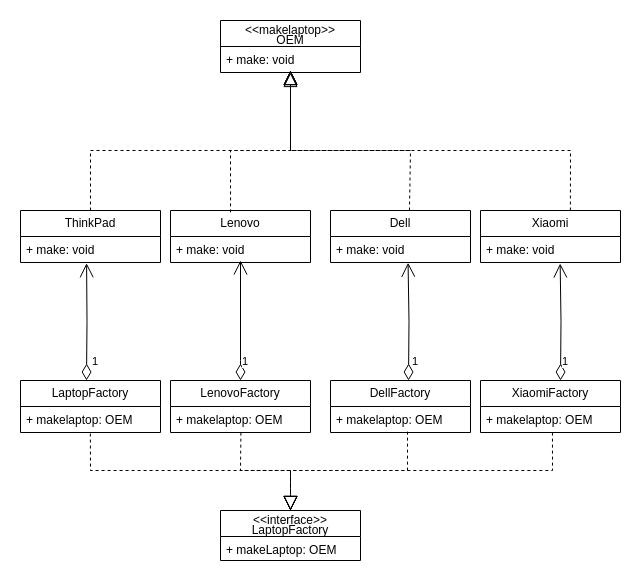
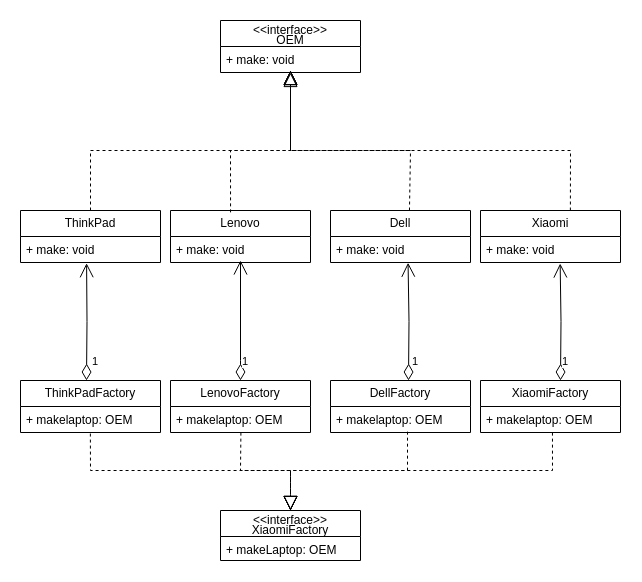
  <mxCell id="0" />
  <mxCell id="1" parent="0" />
- <mxCell id="2" value="&amp;lt;&amp;lt;makelaptop&amp;gt;&amp;gt;&lt;div style=&quot;line-height: 60%;&quot;&gt;OEM&lt;/div&gt;" style="swimlane;fontStyle=0;childLayout=stackLayout;horizontal=1;startSize=26;fillColor=none;horizontalStack=0;resizeParent=1;resizeParentMax=0;resizeLast=0;collapsible=1;marginBottom=0;whiteSpace=wrap;html=1;" vertex="1" parent="1"><mxGeometry x="220" y="20" width="140" height="52" as="geometry" /></mxCell>
+ <mxCell id="2" value="&amp;lt;&amp;lt;interface&amp;gt;&amp;gt;&lt;div style=&quot;line-height: 60%;&quot;&gt;OEM&lt;/div&gt;" style="swimlane;fontStyle=0;childLayout=stackLayout;horizontal=1;startSize=26;fillColor=none;horizontalStack=0;resizeParent=1;resizeParentMax=0;resizeLast=0;collapsible=1;marginBottom=0;whiteSpace=wrap;html=1;" vertex="1" parent="1"><mxGeometry x="220" y="20" width="140" height="52" as="geometry" /></mxCell>
  <mxCell id="3" value="+ make: void" style="text;strokeColor=none;fillColor=none;align=left;verticalAlign=top;spacingLeft=4;spacingRight=4;overflow=hidden;rotatable=0;points=[[0,0.5],[1,0.5]];portConstraint=eastwest;whiteSpace=wrap;html=1;" vertex="1" parent="2"><mxGeometry y="26" width="140" height="26" as="geometry" /></mxCell>
  <mxCell id="4" value="ThinkPad" style="swimlane;fontStyle=0;childLayout=stackLayout;horizontal=1;startSize=26;fillColor=none;horizontalStack=0;resizeParent=1;resizeParentMax=0;resizeLast=0;collapsible=1;marginBottom=0;whiteSpace=wrap;html=1;" vertex="1" parent="1"><mxGeometry x="20" y="210" width="140" height="52" as="geometry" /></mxCell>
  <mxCell id="5" value="+ make: void" style="text;strokeColor=none;fillColor=none;align=left;verticalAlign=top;spacingLeft=4;spacingRight=4;overflow=hidden;rotatable=0;points=[[0,0.5],[1,0.5]];portConstraint=eastwest;whiteSpace=wrap;html=1;" vertex="1" parent="4"><mxGeometry y="26" width="140" height="26" as="geometry" /></mxCell>
  <mxCell id="6" value="Lenovo" style="swimlane;fontStyle=0;childLayout=stackLayout;horizontal=1;startSize=26;fillColor=none;horizontalStack=0;resizeParent=1;resizeParentMax=0;resizeLast=0;collapsible=1;marginBottom=0;whiteSpace=wrap;html=1;" vertex="1" parent="1"><mxGeometry x="170" y="210" width="140" height="52" as="geometry" /></mxCell>
  <mxCell id="7" value="+ make: void" style="text;strokeColor=none;fillColor=none;align=left;verticalAlign=top;spacingLeft=4;spacingRight=4;overflow=hidden;rotatable=0;points=[[0,0.5],[1,0.5]];portConstraint=eastwest;whiteSpace=wrap;html=1;" vertex="1" parent="6"><mxGeometry y="26" width="140" height="26" as="geometry" /></mxCell>
  <mxCell id="8" value="Dell" style="swimlane;fontStyle=0;childLayout=stackLayout;horizontal=1;startSize=26;fillColor=none;horizontalStack=0;resizeParent=1;resizeParentMax=0;resizeLast=0;collapsible=1;marginBottom=0;whiteSpace=wrap;html=1;" vertex="1" parent="1"><mxGeometry x="330" y="210" width="140" height="52" as="geometry" /></mxCell>
  <mxCell id="9" value="+ make: void" style="text;strokeColor=none;fillColor=none;align=left;verticalAlign=top;spacingLeft=4;spacingRight=4;overflow=hidden;rotatable=0;points=[[0,0.5],[1,0.5]];portConstraint=eastwest;whiteSpace=wrap;html=1;" vertex="1" parent="8"><mxGeometry y="26" width="140" height="26" as="geometry" /></mxCell>
  <mxCell id="10" value="Xiaomi" style="swimlane;fontStyle=0;childLayout=stackLayout;horizontal=1;startSize=26;fillColor=none;horizontalStack=0;resizeParent=1;resizeParentMax=0;resizeLast=0;collapsible=1;marginBottom=0;whiteSpace=wrap;html=1;" vertex="1" parent="1"><mxGeometry x="480" y="210" width="140" height="52" as="geometry" /></mxCell>
  <mxCell id="11" value="+ make: void" style="text;strokeColor=none;fillColor=none;align=left;verticalAlign=top;spacingLeft=4;spacingRight=4;overflow=hidden;rotatable=0;points=[[0,0.5],[1,0.5]];portConstraint=eastwest;whiteSpace=wrap;html=1;" vertex="1" parent="10"><mxGeometry y="26" width="140" height="26" as="geometry" /></mxCell>
  <mxCell id="12" value="" style="endArrow=block;dashed=1;endFill=0;endSize=12;html=1;rounded=0;exitX=0.5;exitY=0;exitDx=0;exitDy=0;" edge="1" parent="1" source="4" target="3"><mxGeometry width="160" relative="1" as="geometry"><mxPoint x="180" y="270" as="sourcePoint" /><mxPoint x="340" y="270" as="targetPoint" /><Array as="points"><mxPoint x="90" y="150" /><mxPoint x="290" y="150" /></Array></mxGeometry></mxCell>
  <mxCell id="13" value="" style="endArrow=block;dashed=1;endFill=0;endSize=12;html=1;rounded=0;exitX=0.429;exitY=0.036;exitDx=0;exitDy=0;exitPerimeter=0;" edge="1" parent="1" source="6"><mxGeometry width="160" relative="1" as="geometry"><mxPoint x="180" y="270" as="sourcePoint" /><mxPoint x="290" y="70" as="targetPoint" /><Array as="points"><mxPoint x="230" y="150" /><mxPoint x="290" y="150" /></Array></mxGeometry></mxCell>
  <mxCell id="14" value="" style="endArrow=block;dashed=1;endFill=0;endSize=12;html=1;rounded=0;exitX=0.564;exitY=0;exitDx=0;exitDy=0;exitPerimeter=0;" edge="1" parent="1" source="8"><mxGeometry width="160" relative="1" as="geometry"><mxPoint x="180" y="270" as="sourcePoint" /><mxPoint x="290" y="70" as="targetPoint" /><Array as="points"><mxPoint x="410" y="150" /><mxPoint x="290" y="150" /></Array></mxGeometry></mxCell>
  <mxCell id="15" value="" style="endArrow=block;dashed=1;endFill=0;endSize=12;html=1;rounded=0;exitX=0.642;exitY=0;exitDx=0;exitDy=0;exitPerimeter=0;" edge="1" parent="1" source="10"><mxGeometry width="160" relative="1" as="geometry"><mxPoint x="270" y="320" as="sourcePoint" /><mxPoint x="290" y="70" as="targetPoint" /><Array as="points"><mxPoint x="570" y="150" /><mxPoint x="290" y="150" /></Array></mxGeometry></mxCell>
  <mxCell id="16" value="1" style="endArrow=open;html=1;endSize=12;startArrow=diamondThin;startSize=14;startFill=0;edgeStyle=orthogonalEdgeStyle;align=left;verticalAlign=bottom;rounded=0;entryX=0.472;entryY=1.027;entryDx=0;entryDy=0;entryPerimeter=0;" edge="1" parent="1" target="5"><mxGeometry x="-0.83" y="-4" relative="1" as="geometry"><mxPoint x="86" y="380" as="sourcePoint" /><mxPoint x="300" y="350" as="targetPoint" /><mxPoint as="offset" /></mxGeometry></mxCell>
  <mxCell id="17" value="1" style="endArrow=open;html=1;endSize=12;startArrow=diamondThin;startSize=14;startFill=0;edgeStyle=orthogonalEdgeStyle;align=left;verticalAlign=bottom;rounded=0;" edge="1" parent="1"><mxGeometry x="-0.833" relative="1" as="geometry"><mxPoint x="240" y="380" as="sourcePoint" /><mxPoint x="240" y="260" as="targetPoint" /><Array as="points"><mxPoint x="240" y="360" /><mxPoint x="240" y="360" /></Array><mxPoint as="offset" /></mxGeometry></mxCell>
  <mxCell id="18" value="1" style="endArrow=open;html=1;endSize=12;startArrow=diamondThin;startSize=14;startFill=0;edgeStyle=orthogonalEdgeStyle;align=left;verticalAlign=bottom;rounded=0;entryX=0.554;entryY=1.008;entryDx=0;entryDy=0;entryPerimeter=0;" edge="1" parent="1" target="9"><mxGeometry x="-0.831" y="-2" relative="1" as="geometry"><mxPoint x="408" y="380" as="sourcePoint" /><mxPoint x="410" y="280" as="targetPoint" /><mxPoint as="offset" /></mxGeometry></mxCell>
  <mxCell id="19" value="1" style="endArrow=open;html=1;endSize=12;startArrow=diamondThin;startSize=14;startFill=0;edgeStyle=orthogonalEdgeStyle;align=left;verticalAlign=bottom;rounded=0;entryX=0.569;entryY=1.038;entryDx=0;entryDy=0;entryPerimeter=0;" edge="1" parent="1" target="11"><mxGeometry x="-0.83" relative="1" as="geometry"><mxPoint x="560" y="380" as="sourcePoint" /><mxPoint x="570" y="360" as="targetPoint" /><mxPoint as="offset" /></mxGeometry></mxCell>
- <mxCell id="20" value="LaptopFactory" style="swimlane;fontStyle=0;childLayout=stackLayout;horizontal=1;startSize=26;fillColor=none;horizontalStack=0;resizeParent=1;resizeParentMax=0;resizeLast=0;collapsible=1;marginBottom=0;whiteSpace=wrap;html=1;" vertex="1" parent="1"><mxGeometry x="20" y="380" width="140" height="52" as="geometry" /></mxCell>
+ <mxCell id="20" value="ThinkPadFactory" style="swimlane;fontStyle=0;childLayout=stackLayout;horizontal=1;startSize=26;fillColor=none;horizontalStack=0;resizeParent=1;resizeParentMax=0;resizeLast=0;collapsible=1;marginBottom=0;whiteSpace=wrap;html=1;" vertex="1" parent="1"><mxGeometry x="20" y="380" width="140" height="52" as="geometry" /></mxCell>
  <mxCell id="21" value="+ makelaptop: OEM" style="text;strokeColor=none;fillColor=none;align=left;verticalAlign=top;spacingLeft=4;spacingRight=4;overflow=hidden;rotatable=0;points=[[0,0.5],[1,0.5]];portConstraint=eastwest;whiteSpace=wrap;html=1;" vertex="1" parent="20"><mxGeometry y="26" width="140" height="26" as="geometry" /></mxCell>
  <mxCell id="22" value="LenovoFactory" style="swimlane;fontStyle=0;childLayout=stackLayout;horizontal=1;startSize=26;fillColor=none;horizontalStack=0;resizeParent=1;resizeParentMax=0;resizeLast=0;collapsible=1;marginBottom=0;whiteSpace=wrap;html=1;" vertex="1" parent="1"><mxGeometry x="170" y="380" width="140" height="52" as="geometry" /></mxCell>
  <mxCell id="23" value="+ makelaptop: OEM" style="text;strokeColor=none;fillColor=none;align=left;verticalAlign=top;spacingLeft=4;spacingRight=4;overflow=hidden;rotatable=0;points=[[0,0.5],[1,0.5]];portConstraint=eastwest;whiteSpace=wrap;html=1;" vertex="1" parent="22"><mxGeometry y="26" width="140" height="26" as="geometry" /></mxCell>
  <mxCell id="24" value="DellFactory" style="swimlane;fontStyle=0;childLayout=stackLayout;horizontal=1;startSize=26;fillColor=none;horizontalStack=0;resizeParent=1;resizeParentMax=0;resizeLast=0;collapsible=1;marginBottom=0;whiteSpace=wrap;html=1;" vertex="1" parent="1"><mxGeometry x="330" y="380" width="140" height="52" as="geometry" /></mxCell>
  <mxCell id="25" value="+ makelaptop: OEM" style="text;strokeColor=none;fillColor=none;align=left;verticalAlign=top;spacingLeft=4;spacingRight=4;overflow=hidden;rotatable=0;points=[[0,0.5],[1,0.5]];portConstraint=eastwest;whiteSpace=wrap;html=1;" vertex="1" parent="24"><mxGeometry y="26" width="140" height="26" as="geometry" /></mxCell>
  <mxCell id="26" value="XiaomiFactory" style="swimlane;fontStyle=0;childLayout=stackLayout;horizontal=1;startSize=26;fillColor=none;horizontalStack=0;resizeParent=1;resizeParentMax=0;resizeLast=0;collapsible=1;marginBottom=0;whiteSpace=wrap;html=1;" vertex="1" parent="1"><mxGeometry x="480" y="380" width="140" height="52" as="geometry" /></mxCell>
  <mxCell id="27" value="+ makelaptop: OEM" style="text;strokeColor=none;fillColor=none;align=left;verticalAlign=top;spacingLeft=4;spacingRight=4;overflow=hidden;rotatable=0;points=[[0,0.5],[1,0.5]];portConstraint=eastwest;whiteSpace=wrap;html=1;" vertex="1" parent="26"><mxGeometry y="26" width="140" height="26" as="geometry" /></mxCell>
- <mxCell id="28" value="&amp;lt;&amp;lt;interface&amp;gt;&amp;gt;&lt;div style=&quot;line-height: 60%;&quot;&gt;LaptopFactory&lt;/div&gt;" style="swimlane;fontStyle=0;childLayout=stackLayout;horizontal=1;startSize=26;fillColor=none;horizontalStack=0;resizeParent=1;resizeParentMax=0;resizeLast=0;collapsible=1;marginBottom=0;whiteSpace=wrap;html=1;" vertex="1" parent="1"><mxGeometry x="220" y="510" width="140" height="50" as="geometry" /></mxCell>
+ <mxCell id="28" value="&amp;lt;&amp;lt;interface&amp;gt;&amp;gt;&lt;div style=&quot;line-height: 60%;&quot;&gt;XiaomiFactory&lt;/div&gt;" style="swimlane;fontStyle=0;childLayout=stackLayout;horizontal=1;startSize=26;fillColor=none;horizontalStack=0;resizeParent=1;resizeParentMax=0;resizeLast=0;collapsible=1;marginBottom=0;whiteSpace=wrap;html=1;" vertex="1" parent="1"><mxGeometry x="220" y="510" width="140" height="50" as="geometry" /></mxCell>
  <mxCell id="29" value="+ makeLaptop: OEM" style="text;strokeColor=none;fillColor=none;align=left;verticalAlign=top;spacingLeft=4;spacingRight=4;overflow=hidden;rotatable=0;points=[[0,0.5],[1,0.5]];portConstraint=eastwest;whiteSpace=wrap;html=1;" vertex="1" parent="28"><mxGeometry y="26" width="140" height="24" as="geometry" /></mxCell>
  <mxCell id="30" value="" style="endArrow=block;dashed=1;endFill=0;endSize=12;html=1;rounded=0;entryX=0.5;entryY=0;entryDx=0;entryDy=0;exitX=0.499;exitY=1.041;exitDx=0;exitDy=0;exitPerimeter=0;" edge="1" parent="1" source="21" target="28"><mxGeometry width="160" relative="1" as="geometry"><mxPoint x="170" y="490" as="sourcePoint" /><mxPoint x="330" y="490" as="targetPoint" /><Array as="points"><mxPoint x="90" y="470" /><mxPoint x="290" y="470" /></Array></mxGeometry></mxCell>
  <mxCell id="31" value="" style="endArrow=block;dashed=1;endFill=0;endSize=12;html=1;rounded=0;exitX=0.503;exitY=1.005;exitDx=0;exitDy=0;exitPerimeter=0;" edge="1" parent="1" source="23"><mxGeometry width="160" relative="1" as="geometry"><mxPoint x="170" y="490" as="sourcePoint" /><mxPoint x="290" y="510" as="targetPoint" /><Array as="points"><mxPoint x="240" y="470" /><mxPoint x="290" y="470" /></Array></mxGeometry></mxCell>
  <mxCell id="32" value="" style="endArrow=block;dashed=1;endFill=0;endSize=12;html=1;rounded=0;entryX=0.5;entryY=0;entryDx=0;entryDy=0;exitX=0.55;exitY=0.968;exitDx=0;exitDy=0;exitPerimeter=0;" edge="1" parent="1" source="25" target="28"><mxGeometry width="160" relative="1" as="geometry"><mxPoint x="260" y="490" as="sourcePoint" /><mxPoint x="420" y="490" as="targetPoint" /><Array as="points"><mxPoint x="407" y="470" /><mxPoint x="290" y="470" /></Array></mxGeometry></mxCell>
  <mxCell id="33" value="" style="endArrow=block;dashed=1;endFill=0;endSize=12;html=1;rounded=0;entryX=0.5;entryY=0;entryDx=0;entryDy=0;exitX=0.514;exitY=1.005;exitDx=0;exitDy=0;exitPerimeter=0;" edge="1" parent="1" source="27" target="28"><mxGeometry width="160" relative="1" as="geometry"><mxPoint x="260" y="490" as="sourcePoint" /><mxPoint x="420" y="490" as="targetPoint" /><Array as="points"><mxPoint x="552" y="470" /><mxPoint x="290" y="470" /></Array></mxGeometry></mxCell>
